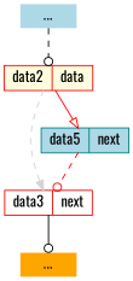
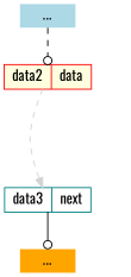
  digraph {
    fontname=Oswald
    node [color=teal fillcolor=lightblue fontname=Oswald shape=record style=filled]
    edge [arrowhead=odot fontname=Oswald style=dashed]
    n1 [height=.1 label="..." shape=plaintext]
    n2 [color=red fillcolor=lightyellow height=.1 label="data2|data"]
-   n3 [color=red fillcolor=white height=.1 label="data3|next"]
-   n4 [height=.1 label="data5|next"]
+   n3 [fillcolor=white height=.1 label="data3|next"]
    n5 [color=red fillcolor=orange height=.1 label="..." shape=plaintext]
    n1 -> n2
    n2 -> n3 [color=lightgrey arrowhead=""]
-   n2 -> n4 [arrowhead=onormal color=RED style=solid]
    n3 -> n5 [style=solid]
-   n4 -> n3 [color=RED]
  }
